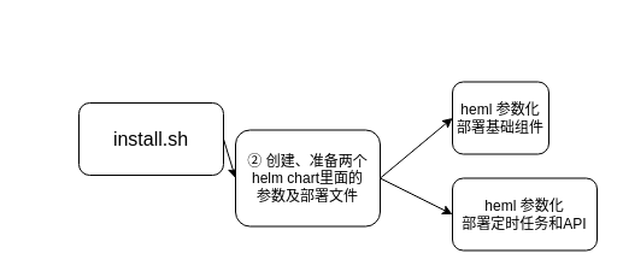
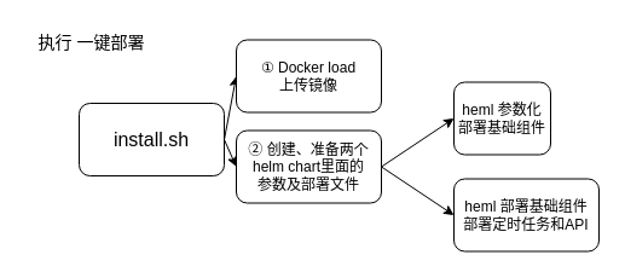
  <mxCell id="0" />
  <mxCell id="1" parent="0" />
+ <mxCell id="2" style="rounded=0;orthogonalLoop=1;jettySize=auto;html=1;exitX=1;exitY=0.5;exitDx=0;exitDy=0;entryX=0;entryY=0.5;entryDx=0;entryDy=0;" edge="1" parent="1" source="4" target="5"><mxGeometry relative="1" as="geometry" /></mxCell>
  <mxCell id="3" style="edgeStyle=none;shape=connector;rounded=0;orthogonalLoop=1;jettySize=auto;html=1;exitX=1;exitY=0.5;exitDx=0;exitDy=0;entryX=0;entryY=0.5;entryDx=0;entryDy=0;labelBackgroundColor=default;strokeColor=default;fontFamily=Helvetica;fontSize=11;fontColor=default;endArrow=classic;" edge="1" parent="1" source="4" target="8"><mxGeometry relative="1" as="geometry" /></mxCell>
  <mxCell id="4" value="&lt;font style=&quot;font-size: 16px;&quot;&gt;install.sh&lt;/font&gt;" style="rounded=1;whiteSpace=wrap;html=1;" vertex="1" parent="1"><mxGeometry x="65" y="85" width="120" height="60" as="geometry" /></mxCell>
+ <mxCell id="5" value="① Docker load&lt;br&gt;上传镜像" style="rounded=1;whiteSpace=wrap;html=1;" vertex="1" parent="1"><mxGeometry x="195" y="32.5" width="120" height="60" as="geometry" /></mxCell>
  <mxCell id="6" style="edgeStyle=none;shape=connector;rounded=0;orthogonalLoop=1;jettySize=auto;html=1;exitX=1;exitY=0.5;exitDx=0;exitDy=0;entryX=0;entryY=0.5;entryDx=0;entryDy=0;labelBackgroundColor=default;strokeColor=default;fontFamily=Helvetica;fontSize=11;fontColor=default;endArrow=classic;" edge="1" parent="1" source="8" target="9"><mxGeometry relative="1" as="geometry" /></mxCell>
  <mxCell id="7" style="edgeStyle=none;shape=connector;rounded=0;orthogonalLoop=1;jettySize=auto;html=1;exitX=1;exitY=0.5;exitDx=0;exitDy=0;entryX=0;entryY=0.5;entryDx=0;entryDy=0;labelBackgroundColor=default;strokeColor=default;fontFamily=Helvetica;fontSize=11;fontColor=default;endArrow=classic;" edge="1" parent="1" source="8" target="10"><mxGeometry relative="1" as="geometry" /></mxCell>
- <mxCell id="8" value="② 创建、准备两个&lt;br&gt;helm chart里面的&lt;br&gt;参数及部署文件" style="rounded=1;whiteSpace=wrap;html=1;" vertex="1" parent="1"><mxGeometry x="195" y="107.5" width="120" height="80" as="geometry" /></mxCell>
+ <mxCell id="8" value="② 创建、准备两个&lt;br&gt;helm chart里面的&lt;br&gt;参数及部署文件" style="rounded=1;whiteSpace=wrap;html=1;" vertex="1" parent="1"><mxGeometry x="195" y="107.5" width="120" height="60" as="geometry" /></mxCell>
  <mxCell id="9" value="heml 参数化&lt;br&gt;部署基础组件" style="rounded=1;whiteSpace=wrap;html=1;" vertex="1" parent="1"><mxGeometry x="375" y="67.5" width="80" height="60" as="geometry" /></mxCell>
- <mxCell id="10" value="heml 参数化&lt;br&gt;部署定时任务和API" style="rounded=1;whiteSpace=wrap;html=1;" vertex="1" parent="1"><mxGeometry x="375" y="147.5" width="120" height="60" as="geometry" /></mxCell>
+ <mxCell id="10" value="heml 部署基础组件&lt;br&gt;部署定时任务和API" style="rounded=1;whiteSpace=wrap;html=1;" vertex="1" parent="1"><mxGeometry x="375" y="147.5" width="120" height="60" as="geometry" /></mxCell>
+ <mxCell id="11" value="&lt;font style=&quot;font-size: 14px;&quot;&gt;执行 一键部署&lt;/font&gt;" style="text;html=1;align=center;verticalAlign=middle;resizable=0;points=[];autosize=1;strokeColor=none;fillColor=none;fontSize=11;fontFamily=Helvetica;fontColor=default;" vertex="1" parent="1"><mxGeometry x="20" y="20" width="110" height="30" as="geometry" /></mxCell>
